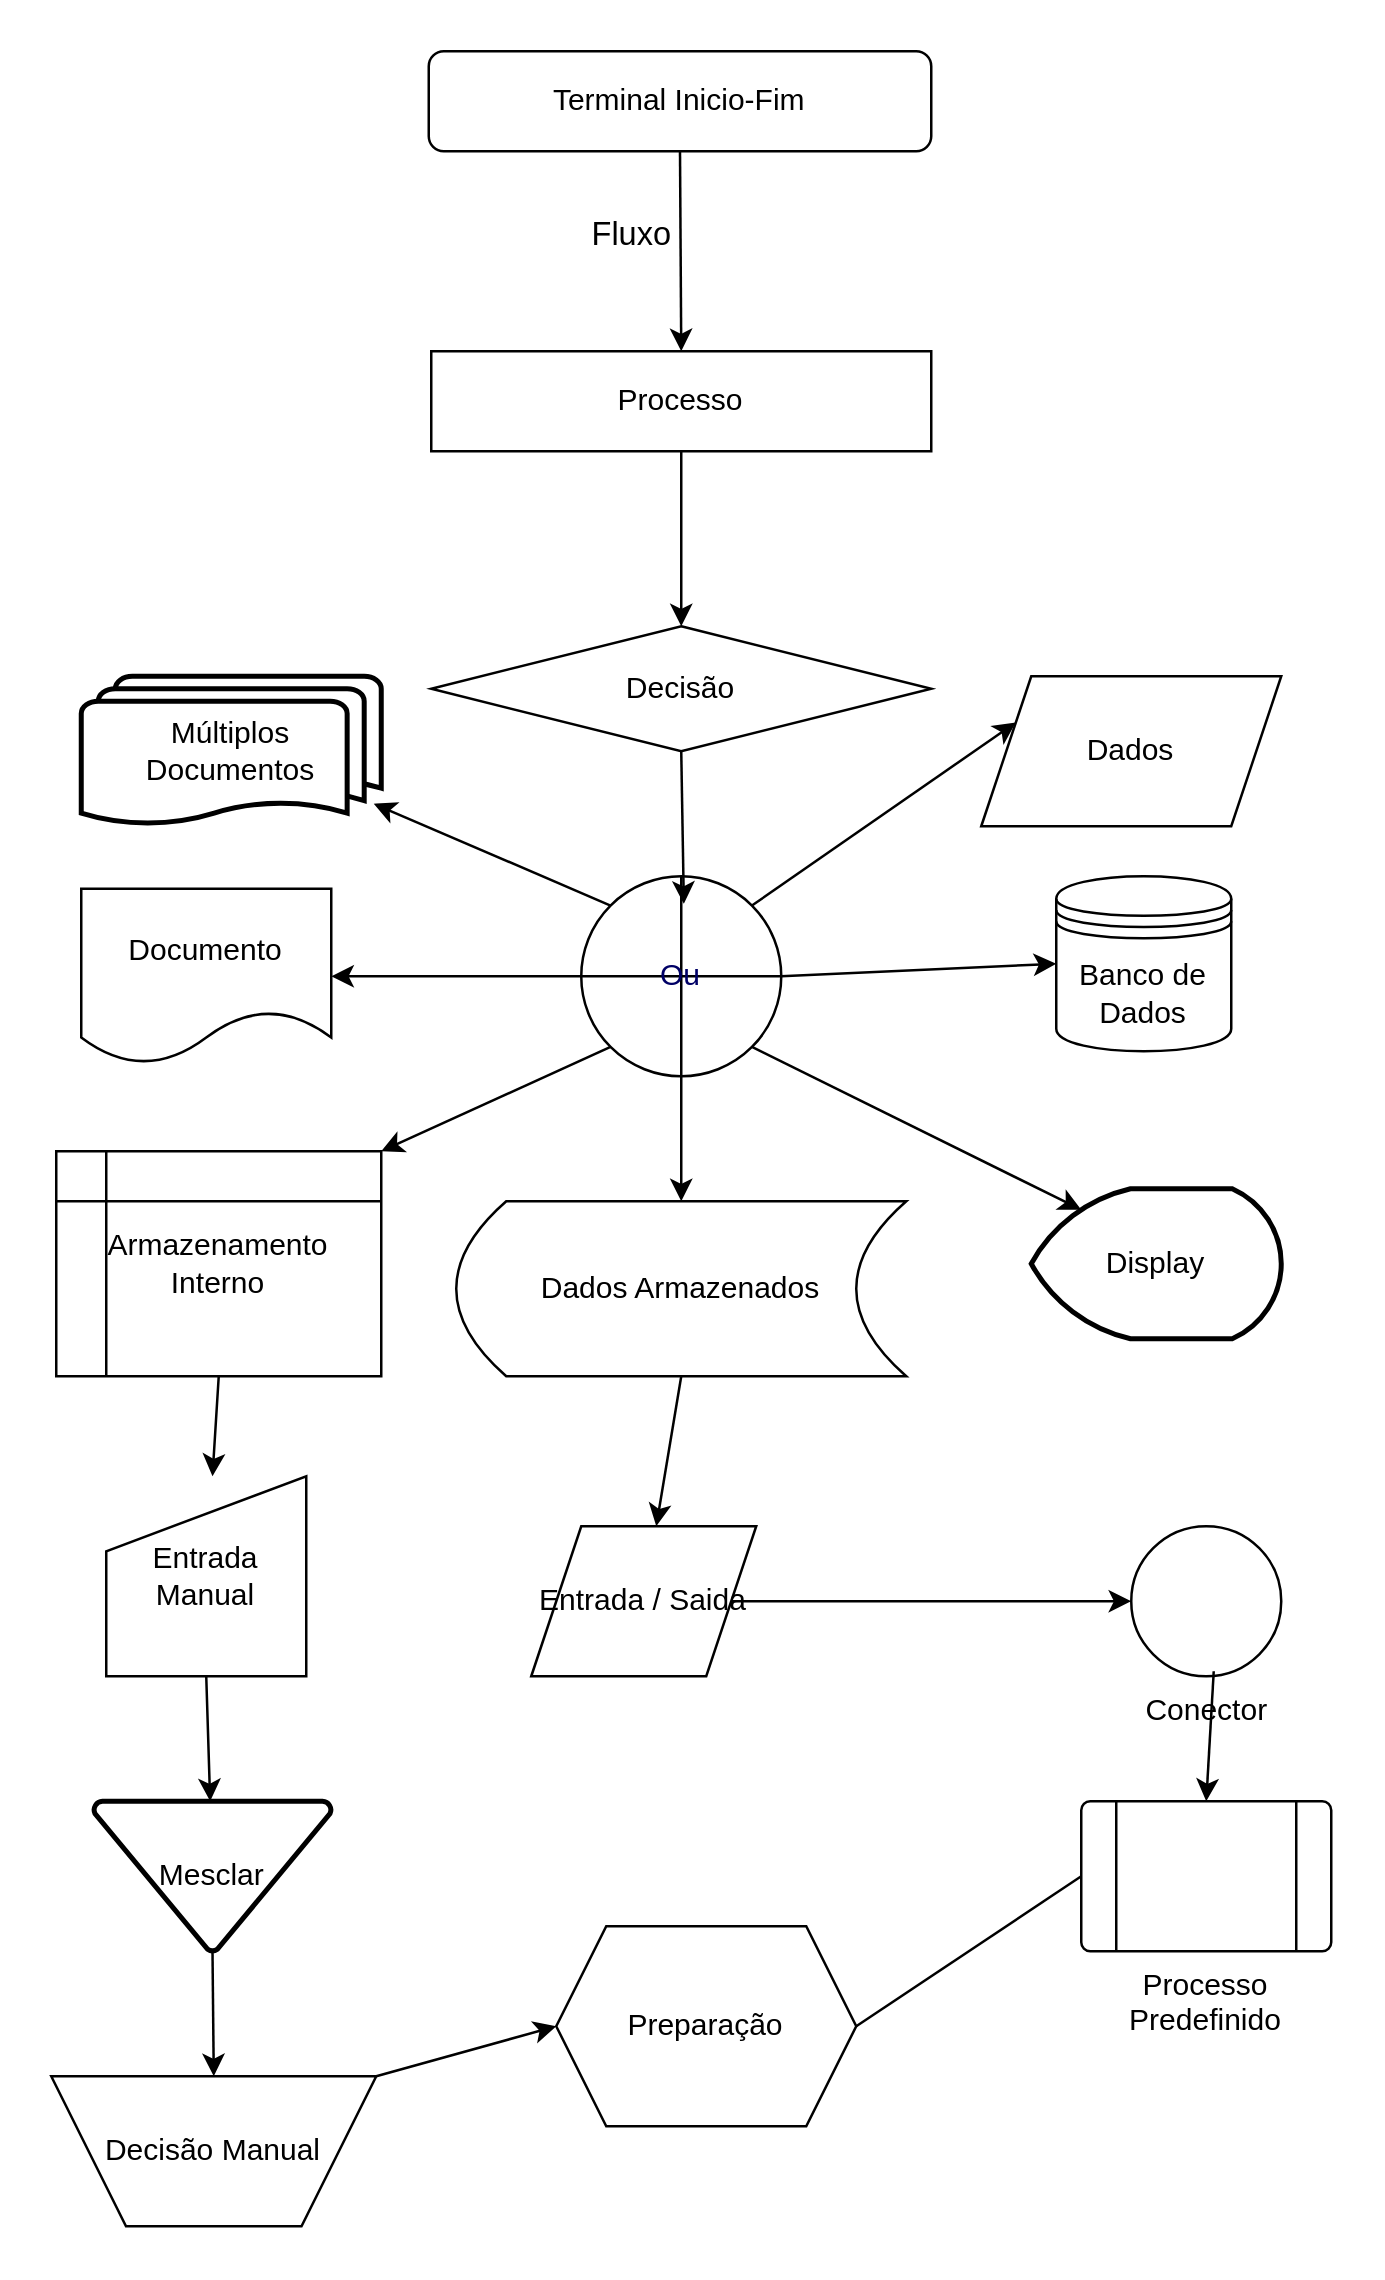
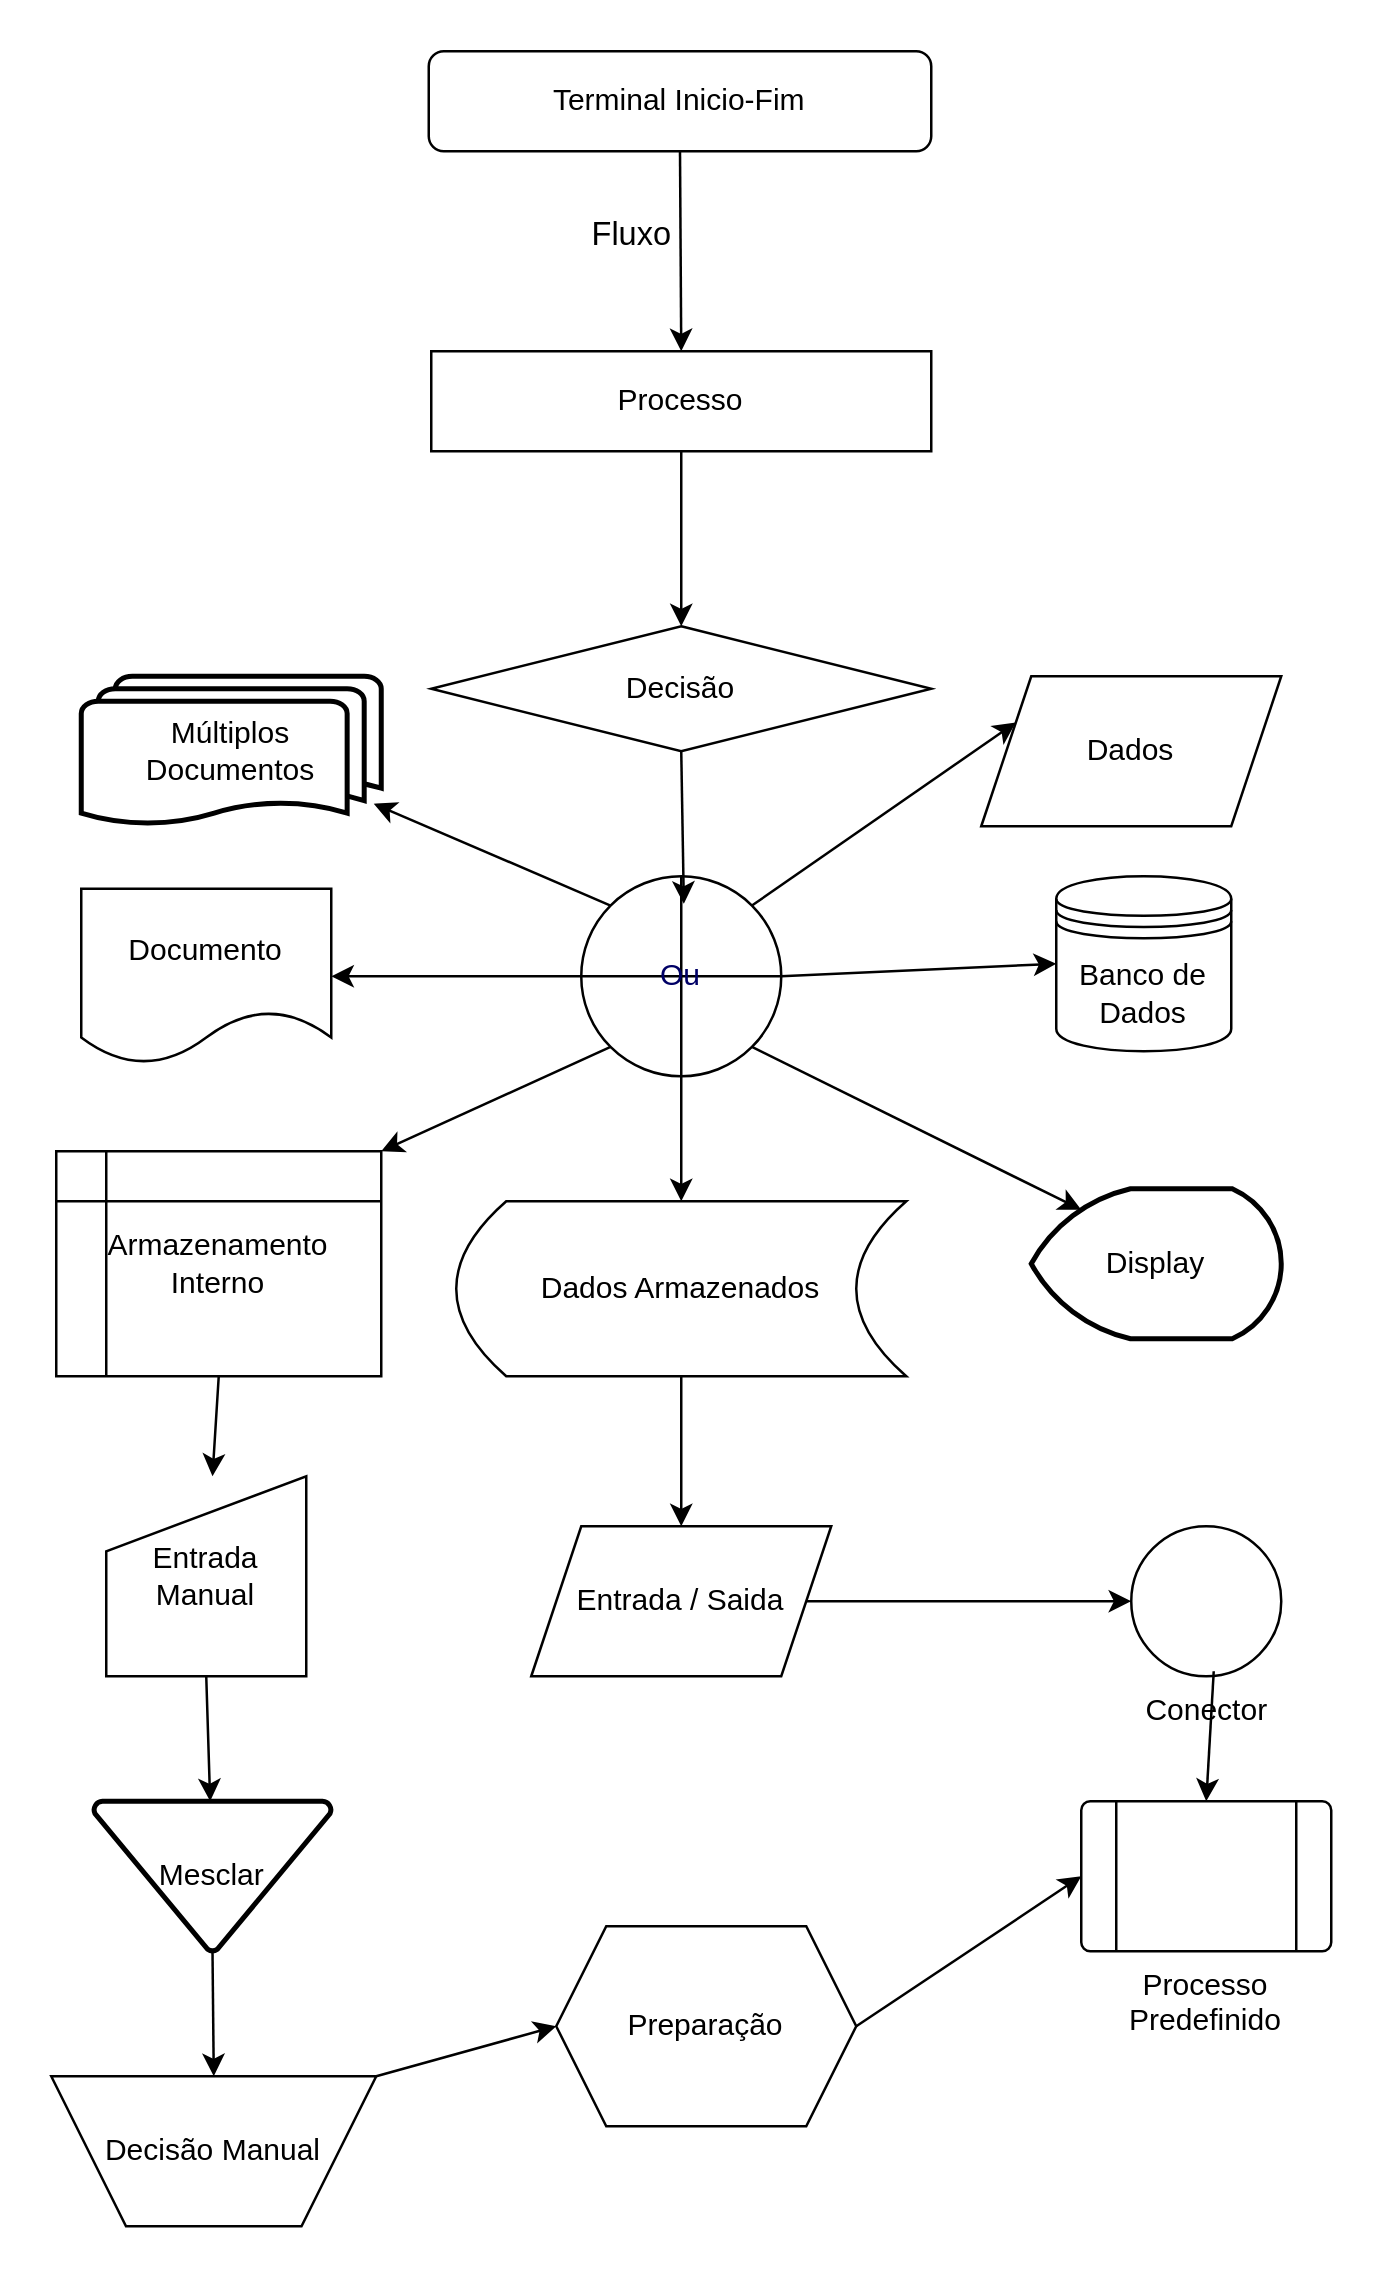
  <mxCell id="0" />
  <mxCell id="1" parent="0" />
  <mxCell id="2" style="edgeStyle=none;rounded=0;orthogonalLoop=1;jettySize=auto;html=1;exitX=0.5;exitY=1;exitDx=0;exitDy=0;entryX=0.5;entryY=0;entryDx=0;entryDy=0;" edge="1" parent="1" source="4" target="6"><mxGeometry relative="1" as="geometry" /></mxCell>
  <mxCell id="3" value="Fluxo&lt;br style=&quot;font-size: 13px;&quot;&gt;" style="edgeLabel;html=1;align=center;verticalAlign=middle;resizable=0;points=[];fontSize=13;" vertex="1" connectable="0" parent="2"><mxGeometry x="-0.175" relative="1" as="geometry"><mxPoint x="-20" as="offset" /></mxGeometry></mxCell>
  <mxCell id="4" value="Terminal Inicio-Fim" style="rounded=1;whiteSpace=wrap;html=1;" vertex="1" parent="1"><mxGeometry x="171" y="20" width="201" height="40" as="geometry" /></mxCell>
  <mxCell id="5" style="edgeStyle=none;rounded=0;orthogonalLoop=1;jettySize=auto;html=1;exitX=0.5;exitY=1;exitDx=0;exitDy=0;" edge="1" parent="1" source="6" target="7"><mxGeometry relative="1" as="geometry" /></mxCell>
  <mxCell id="6" value="Processo" style="rounded=0;whiteSpace=wrap;html=1;" vertex="1" parent="1"><mxGeometry x="172" y="140" width="200" height="40" as="geometry" /></mxCell>
  <mxCell id="7" value="Decisão" style="rhombus;whiteSpace=wrap;html=1;" vertex="1" parent="1"><mxGeometry x="172" y="250" width="200" height="50" as="geometry" /></mxCell>
  <mxCell id="8" style="edgeStyle=none;rounded=0;orthogonalLoop=1;jettySize=auto;html=1;exitX=0;exitY=0.5;exitDx=0;exitDy=0;" edge="1" parent="1" source="13" target="15"><mxGeometry relative="1" as="geometry" /></mxCell>
  <mxCell id="9" style="edgeStyle=none;rounded=0;orthogonalLoop=1;jettySize=auto;html=1;exitX=1;exitY=0;exitDx=0;exitDy=0;entryX=0;entryY=0.25;entryDx=0;entryDy=0;" edge="1" parent="1" source="13" target="18"><mxGeometry relative="1" as="geometry" /></mxCell>
  <mxCell id="10" style="edgeStyle=none;rounded=0;orthogonalLoop=1;jettySize=auto;html=1;exitX=1;exitY=0.5;exitDx=0;exitDy=0;entryX=0;entryY=0.5;entryDx=0;entryDy=0;" edge="1" parent="1" source="13" target="19"><mxGeometry relative="1" as="geometry" /></mxCell>
  <mxCell id="11" style="edgeStyle=none;rounded=0;orthogonalLoop=1;jettySize=auto;html=1;exitX=0.5;exitY=1;exitDx=0;exitDy=0;" edge="1" parent="1" source="13" target="21"><mxGeometry relative="1" as="geometry" /></mxCell>
  <mxCell id="12" style="edgeStyle=none;rounded=0;orthogonalLoop=1;jettySize=auto;html=1;exitX=0;exitY=1;exitDx=0;exitDy=0;entryX=1;entryY=0;entryDx=0;entryDy=0;" edge="1" parent="1" source="13" target="23"><mxGeometry relative="1" as="geometry" /></mxCell>
  <mxCell id="13" value="&lt;font color=&quot;#000066&quot;&gt;Ou&lt;/font&gt;" style="shape=orEllipse;perimeter=ellipsePerimeter;whiteSpace=wrap;html=1;backgroundOutline=1;" vertex="1" parent="1"><mxGeometry x="232" y="350" width="80" height="80" as="geometry" /></mxCell>
  <mxCell id="14" style="edgeStyle=none;rounded=0;orthogonalLoop=1;jettySize=auto;html=1;exitX=0.5;exitY=1;exitDx=0;exitDy=0;entryX=0.513;entryY=0.138;entryDx=0;entryDy=0;entryPerimeter=0;" edge="1" parent="1" source="7" target="13"><mxGeometry relative="1" as="geometry" /></mxCell>
  <mxCell id="15" value="Documento&lt;br&gt;" style="shape=document;whiteSpace=wrap;html=1;boundedLbl=1;" vertex="1" parent="1"><mxGeometry x="32" y="355" width="100" height="70" as="geometry" /></mxCell>
  <mxCell id="16" value="Múltiplos Documentos&lt;br&gt;" style="strokeWidth=2;html=1;shape=mxgraph.flowchart.multi-document;whiteSpace=wrap;" vertex="1" parent="1"><mxGeometry x="32" y="270" width="120" height="60" as="geometry" /></mxCell>
  <mxCell id="17" style="edgeStyle=none;rounded=0;orthogonalLoop=1;jettySize=auto;html=1;exitX=0;exitY=0;exitDx=0;exitDy=0;entryX=0.975;entryY=0.85;entryDx=0;entryDy=0;entryPerimeter=0;" edge="1" parent="1" source="13" target="16"><mxGeometry relative="1" as="geometry" /></mxCell>
  <mxCell id="18" value="Dados" style="shape=parallelogram;perimeter=parallelogramPerimeter;whiteSpace=wrap;html=1;fixedSize=1;" vertex="1" parent="1"><mxGeometry x="392" y="270" width="120" height="60" as="geometry" /></mxCell>
  <mxCell id="19" value="Banco de Dados&lt;br&gt;" style="shape=datastore;whiteSpace=wrap;html=1;" vertex="1" parent="1"><mxGeometry x="422" y="350" width="70" height="70" as="geometry" /></mxCell>
  <mxCell id="20" style="edgeStyle=none;rounded=0;orthogonalLoop=1;jettySize=auto;html=1;exitX=0.5;exitY=1;exitDx=0;exitDy=0;" edge="1" parent="1" source="21" target="27"><mxGeometry relative="1" as="geometry" /></mxCell>
  <mxCell id="21" value="Dados Armazenados&lt;br&gt;" style="shape=dataStorage;whiteSpace=wrap;html=1;fixedSize=1;" vertex="1" parent="1"><mxGeometry x="182" y="480" width="180" height="70" as="geometry" /></mxCell>
  <mxCell id="22" style="edgeStyle=none;rounded=0;orthogonalLoop=1;jettySize=auto;html=1;exitX=0.5;exitY=1;exitDx=0;exitDy=0;" edge="1" parent="1" source="23" target="29"><mxGeometry relative="1" as="geometry" /></mxCell>
  <mxCell id="23" value="Armazenamento Interno&lt;br&gt;" style="shape=internalStorage;whiteSpace=wrap;html=1;backgroundOutline=1;" vertex="1" parent="1"><mxGeometry x="22" y="460" width="130" height="90" as="geometry" /></mxCell>
  <mxCell id="24" value="Display" style="strokeWidth=2;html=1;shape=mxgraph.flowchart.display;whiteSpace=wrap;" vertex="1" parent="1"><mxGeometry x="412" y="475" width="100" height="60" as="geometry" /></mxCell>
  <mxCell id="25" style="edgeStyle=none;rounded=0;orthogonalLoop=1;jettySize=auto;html=1;exitX=1;exitY=1;exitDx=0;exitDy=0;entryX=0.2;entryY=0.14;entryDx=0;entryDy=0;entryPerimeter=0;" edge="1" parent="1" source="13" target="24"><mxGeometry relative="1" as="geometry" /></mxCell>
  <mxCell id="26" style="edgeStyle=none;rounded=0;orthogonalLoop=1;jettySize=auto;html=1;exitX=1;exitY=0.5;exitDx=0;exitDy=0;" edge="1" parent="1" source="27" target="30"><mxGeometry relative="1" as="geometry" /></mxCell>
- <mxCell id="27" value="Entrada / Saida" style="shape=parallelogram;perimeter=parallelogramPerimeter;whiteSpace=wrap;html=1;fixedSize=1;" vertex="1" parent="1"><mxGeometry x="212" y="610" width="90" height="60" as="geometry" /></mxCell>
+ <mxCell id="27" value="Entrada / Saida" style="shape=parallelogram;perimeter=parallelogramPerimeter;whiteSpace=wrap;html=1;fixedSize=1;" vertex="1" parent="1"><mxGeometry x="212" y="610" width="120" height="60" as="geometry" /></mxCell>
  <mxCell id="28" style="edgeStyle=none;rounded=0;orthogonalLoop=1;jettySize=auto;html=1;exitX=0.5;exitY=1;exitDx=0;exitDy=0;" edge="1" parent="1" source="29" target="32"><mxGeometry relative="1" as="geometry" /></mxCell>
  <mxCell id="29" value="Entrada Manual" style="shape=manualInput;whiteSpace=wrap;html=1;" vertex="1" parent="1"><mxGeometry x="42" y="590" width="80" height="80" as="geometry" /></mxCell>
  <mxCell id="30" value="Conector&lt;br&gt;" style="verticalLabelPosition=bottom;verticalAlign=top;html=1;shape=mxgraph.flowchart.on-page_reference;" vertex="1" parent="1"><mxGeometry x="452" y="610" width="60" height="60" as="geometry" /></mxCell>
  <mxCell id="31" style="edgeStyle=none;rounded=0;orthogonalLoop=1;jettySize=auto;html=1;exitX=0.5;exitY=1;exitDx=0;exitDy=0;exitPerimeter=0;entryX=0.5;entryY=0;entryDx=0;entryDy=0;" edge="1" parent="1" source="32" target="36"><mxGeometry relative="1" as="geometry" /></mxCell>
  <mxCell id="32" value="Mesclar" style="strokeWidth=2;html=1;shape=mxgraph.flowchart.merge_or_storage;whiteSpace=wrap;" vertex="1" parent="1"><mxGeometry x="37" y="720" width="95" height="60" as="geometry" /></mxCell>
  <mxCell id="33" value="Processo Predefinido" style="verticalLabelPosition=bottom;verticalAlign=top;html=1;shape=process;whiteSpace=wrap;rounded=1;size=0.14;arcSize=6;" vertex="1" parent="1"><mxGeometry x="432" y="720" width="100" height="60" as="geometry" /></mxCell>
  <mxCell id="34" style="edgeStyle=none;rounded=0;orthogonalLoop=1;jettySize=auto;html=1;exitX=0.5;exitY=1;exitDx=0;exitDy=0;exitPerimeter=0;entryX=0.5;entryY=0;entryDx=0;entryDy=0;" edge="1" parent="1" target="33"><mxGeometry relative="1" as="geometry"><mxPoint x="485" y="668.02" as="sourcePoint" /><mxPoint x="479" y="730" as="targetPoint" /></mxGeometry></mxCell>
  <mxCell id="35" style="rounded=0;orthogonalLoop=1;jettySize=auto;html=1;exitX=1;exitY=0;exitDx=0;exitDy=0;entryX=0;entryY=0.5;entryDx=0;entryDy=0;" edge="1" parent="1" source="36" target="38"><mxGeometry relative="1" as="geometry" /></mxCell>
  <mxCell id="36" value="Decisão Manual" style="verticalLabelPosition=middle;verticalAlign=middle;html=1;shape=trapezoid;perimeter=trapezoidPerimeter;whiteSpace=wrap;size=0.23;arcSize=10;flipV=1;labelPosition=center;align=center;" vertex="1" parent="1"><mxGeometry x="20" y="830" width="130" height="60" as="geometry" /></mxCell>
- <mxCell id="37" style="edgeStyle=none;rounded=0;orthogonalLoop=1;jettySize=auto;html=1;exitX=1;exitY=0.5;exitDx=0;exitDy=0;entryX=0;entryY=0.5;entryDx=0;entryDy=0;endArrow=none;" edge="1" parent="1" source="38" target="33"><mxGeometry relative="1" as="geometry" /></mxCell>
+ <mxCell id="37" style="edgeStyle=none;rounded=0;orthogonalLoop=1;jettySize=auto;html=1;exitX=1;exitY=0.5;exitDx=0;exitDy=0;entryX=0;entryY=0.5;entryDx=0;entryDy=0;" edge="1" parent="1" source="38" target="33"><mxGeometry relative="1" as="geometry" /></mxCell>
  <mxCell id="38" value="Preparação" style="shape=hexagon;perimeter=hexagonPerimeter2;whiteSpace=wrap;html=1;fixedSize=1;" vertex="1" parent="1"><mxGeometry x="222" y="770" width="120" height="80" as="geometry" /></mxCell>
